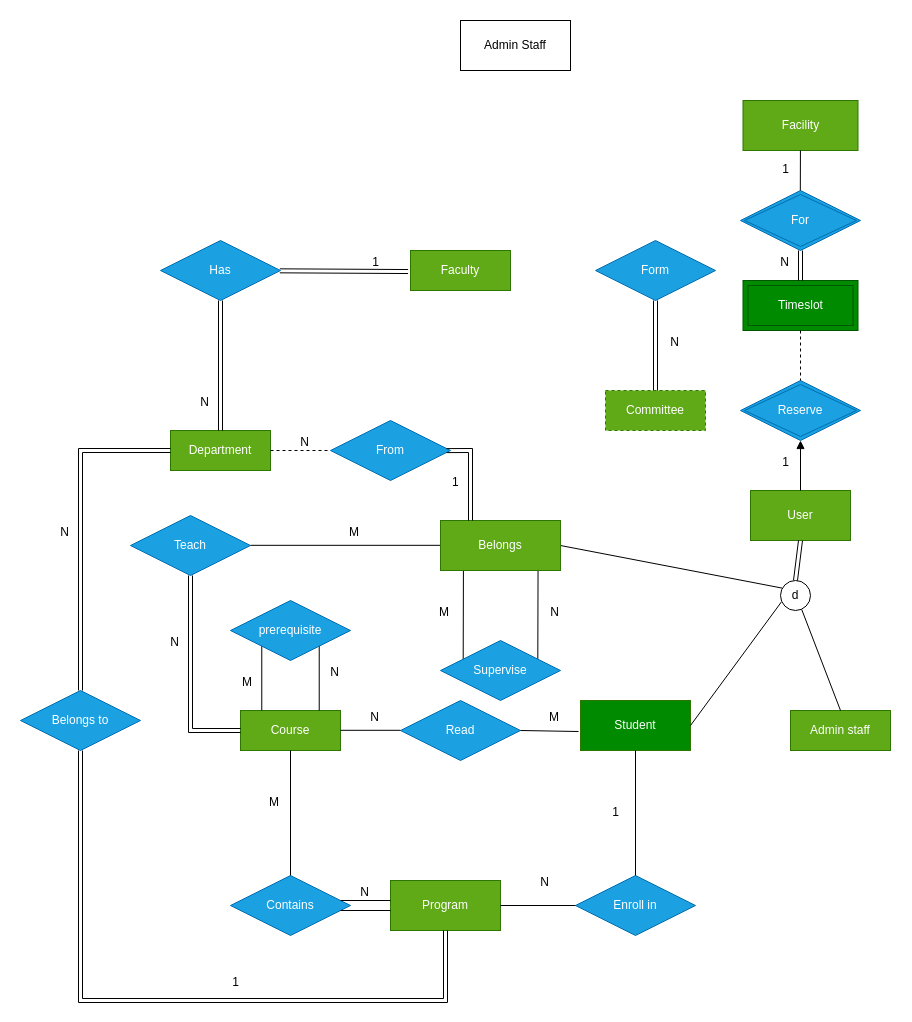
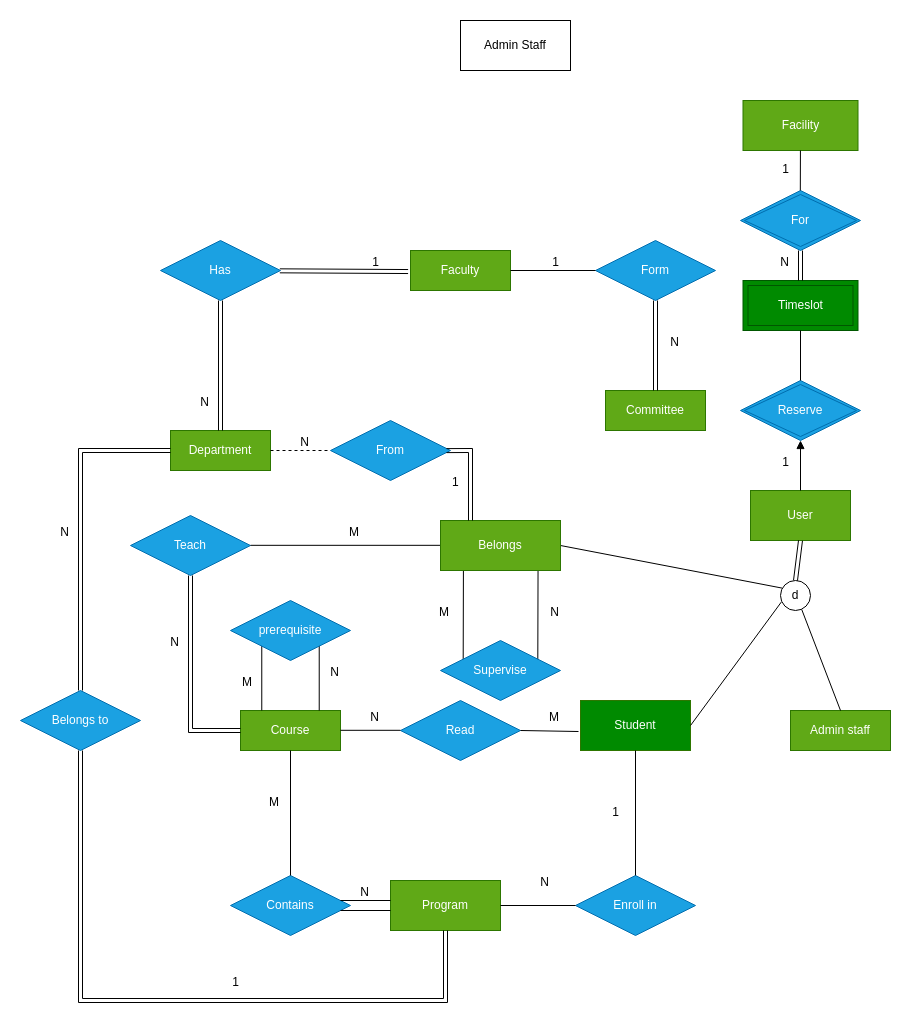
  <mxCell id="0" />
  <mxCell id="1" parent="0" />
  <mxCell id="2" value="User" style="rounded=0;whiteSpace=wrap;html=1;fillColor=#60a917;strokeColor=#2D7600;fontColor=#ffffff;" vertex="1" parent="1"><mxGeometry x="750" y="490" width="100" height="50" as="geometry" /></mxCell>
  <mxCell id="3" value="d" style="ellipse;whiteSpace=wrap;html=1;aspect=fixed;" vertex="1" parent="1"><mxGeometry x="780" y="580" width="30" height="30" as="geometry" /></mxCell>
  <mxCell id="4" value="Admin Staff" style="rounded=0;whiteSpace=wrap;html=1;" vertex="1" parent="1"><mxGeometry x="460" y="20" width="110" height="50" as="geometry" /></mxCell>
  <mxCell id="5" value="Student" style="rounded=0;whiteSpace=wrap;html=1;fillColor=#008a00;fontColor=#ffffff;strokeColor=#2D7600;" vertex="1" parent="1"><mxGeometry x="580" y="700" width="110" height="50" as="geometry" /></mxCell>
  <mxCell id="6" value="Timeslot" style="shape=ext;margin=3;double=1;whiteSpace=wrap;html=1;align=center;fillColor=#008a00;fontColor=#ffffff;strokeColor=#005700;" vertex="1" parent="1"><mxGeometry x="742.5" y="280" width="115" height="50" as="geometry" /></mxCell>
  <mxCell id="7" value="Reserve" style="shape=rhombus;double=1;perimeter=rhombusPerimeter;whiteSpace=wrap;html=1;align=center;fillColor=#1ba1e2;fontColor=#ffffff;strokeColor=#006EAF;" vertex="1" parent="1"><mxGeometry x="740" y="380" width="120" height="60" as="geometry" /></mxCell>
  <mxCell id="8" value="Facility" style="whiteSpace=wrap;html=1;align=center;fillColor=#60a917;fontColor=#ffffff;strokeColor=#2D7600;" vertex="1" parent="1"><mxGeometry x="742.5" y="100" width="115" height="50" as="geometry" /></mxCell>
  <mxCell id="9" value="For" style="shape=rhombus;double=1;perimeter=rhombusPerimeter;whiteSpace=wrap;html=1;align=center;fillColor=#1ba1e2;fontColor=#ffffff;strokeColor=#006EAF;" vertex="1" parent="1"><mxGeometry x="740" y="190" width="120" height="60" as="geometry" /></mxCell>
  <mxCell id="10" value="" style="endArrow=block;html=1;rounded=0;entryX=0.5;entryY=1;entryDx=0;entryDy=0;exitX=0.5;exitY=0;exitDx=0;exitDy=0;" edge="1" parent="1" source="2" target="7"><mxGeometry relative="1" as="geometry"><mxPoint x="570" y="490" as="sourcePoint" /><mxPoint x="730" y="490" as="targetPoint" /></mxGeometry></mxCell>
  <mxCell id="11" value="1" style="resizable=0;html=1;whiteSpace=wrap;align=right;verticalAlign=bottom;" connectable="0" vertex="1" parent="10"><mxGeometry x="1" relative="1" as="geometry"><mxPoint x="-10" y="30" as="offset" /></mxGeometry></mxCell>
- <mxCell id="12" value="" style="endArrow=none;html=1;rounded=0;entryX=0.5;entryY=0;entryDx=0;entryDy=0;exitX=0.5;exitY=1;exitDx=0;exitDy=0;dashed=1;" edge="1" parent="1" source="6" target="7"><mxGeometry relative="1" as="geometry"><mxPoint x="820" y="340" as="sourcePoint" /><mxPoint x="819" y="396" as="targetPoint" /></mxGeometry></mxCell>
+ <mxCell id="12" value="" style="endArrow=none;html=1;rounded=0;entryX=0.5;entryY=0;entryDx=0;entryDy=0;exitX=0.5;exitY=1;exitDx=0;exitDy=0;" edge="1" parent="1" source="6" target="7"><mxGeometry relative="1" as="geometry"><mxPoint x="820" y="340" as="sourcePoint" /><mxPoint x="819" y="396" as="targetPoint" /></mxGeometry></mxCell>
  <mxCell id="13" value="" style="endArrow=none;html=1;rounded=0;exitX=0.5;exitY=0;exitDx=0;exitDy=0;" edge="1" parent="1" target="8"><mxGeometry relative="1" as="geometry"><mxPoint x="799.82" y="190" as="sourcePoint" /><mxPoint x="799.82" y="160" as="targetPoint" /></mxGeometry></mxCell>
  <mxCell id="14" value="1" style="resizable=0;html=1;whiteSpace=wrap;align=right;verticalAlign=bottom;" connectable="0" vertex="1" parent="13"><mxGeometry x="1" relative="1" as="geometry"><mxPoint x="-10" y="27" as="offset" /></mxGeometry></mxCell>
  <mxCell id="15" value="Course" style="whiteSpace=wrap;html=1;align=center;fillColor=#60a917;fontColor=#ffffff;strokeColor=#2D7600;" vertex="1" parent="1"><mxGeometry x="240" y="710" width="100" height="40" as="geometry" /></mxCell>
  <mxCell id="16" value="Read" style="shape=rhombus;perimeter=rhombusPerimeter;whiteSpace=wrap;html=1;align=center;fillColor=#1ba1e2;fontColor=#ffffff;strokeColor=#006EAF;" vertex="1" parent="1"><mxGeometry x="400" y="700" width="120" height="60" as="geometry" /></mxCell>
  <mxCell id="17" value="" style="endArrow=none;html=1;rounded=0;exitX=1;exitY=0.5;exitDx=0;exitDy=0;" edge="1" parent="1" source="16"><mxGeometry relative="1" as="geometry"><mxPoint x="460" y="690" as="sourcePoint" /><mxPoint x="578" y="731" as="targetPoint" /></mxGeometry></mxCell>
  <mxCell id="18" value="M" style="resizable=0;html=1;whiteSpace=wrap;align=right;verticalAlign=bottom;" connectable="0" vertex="1" parent="17"><mxGeometry x="1" relative="1" as="geometry"><mxPoint x="-18" y="-6" as="offset" /></mxGeometry></mxCell>
  <mxCell id="19" value="" style="endArrow=none;html=1;rounded=0;entryX=0;entryY=0.5;entryDx=0;entryDy=0;exitX=1;exitY=0.5;exitDx=0;exitDy=0;" edge="1" parent="1"><mxGeometry relative="1" as="geometry"><mxPoint x="340" y="729.8" as="sourcePoint" /><mxPoint x="400" y="729.8" as="targetPoint" /></mxGeometry></mxCell>
  <mxCell id="20" value="N" style="resizable=0;html=1;whiteSpace=wrap;align=right;verticalAlign=bottom;" connectable="0" vertex="1" parent="19"><mxGeometry x="1" relative="1" as="geometry"><mxPoint x="-20" y="-5" as="offset" /></mxGeometry></mxCell>
  <mxCell id="21" value="" style="endArrow=none;html=1;rounded=0;entryX=0.027;entryY=0.719;entryDx=0;entryDy=0;entryPerimeter=0;exitX=1;exitY=0.5;exitDx=0;exitDy=0;" edge="1" parent="1" source="5" target="3"><mxGeometry relative="1" as="geometry"><mxPoint x="490" y="520" as="sourcePoint" /><mxPoint x="650" y="520" as="targetPoint" /></mxGeometry></mxCell>
  <mxCell id="22" value="Program" style="whiteSpace=wrap;html=1;align=center;fillColor=#60a917;fontColor=#ffffff;strokeColor=#2D7600;" vertex="1" parent="1"><mxGeometry x="390" y="880" width="110" height="50" as="geometry" /></mxCell>
  <mxCell id="23" value="Enroll in" style="shape=rhombus;perimeter=rhombusPerimeter;whiteSpace=wrap;html=1;align=center;fillColor=#1ba1e2;fontColor=#ffffff;strokeColor=#006EAF;" vertex="1" parent="1"><mxGeometry x="575" y="875" width="120" height="60" as="geometry" /></mxCell>
  <mxCell id="24" value="" style="endArrow=none;html=1;rounded=0;entryX=0.5;entryY=0;entryDx=0;entryDy=0;" edge="1" parent="1" source="5" target="23"><mxGeometry relative="1" as="geometry"><mxPoint x="470" y="730" as="sourcePoint" /><mxPoint x="630" y="730" as="targetPoint" /></mxGeometry></mxCell>
  <mxCell id="25" value="1" style="resizable=0;html=1;whiteSpace=wrap;align=right;verticalAlign=bottom;" connectable="0" vertex="1" parent="24"><mxGeometry x="1" relative="1" as="geometry"><mxPoint x="-15" y="-55" as="offset" /></mxGeometry></mxCell>
  <mxCell id="26" value="" style="endArrow=none;html=1;rounded=0;entryX=0;entryY=0.5;entryDx=0;entryDy=0;" edge="1" parent="1" source="22" target="23"><mxGeometry relative="1" as="geometry"><mxPoint x="470" y="730" as="sourcePoint" /><mxPoint x="590" y="905" as="targetPoint" /></mxGeometry></mxCell>
  <mxCell id="27" value="N" style="resizable=0;html=1;whiteSpace=wrap;align=right;verticalAlign=bottom;" connectable="0" vertex="1" parent="26"><mxGeometry x="1" relative="1" as="geometry"><mxPoint x="-25" y="-15" as="offset" /></mxGeometry></mxCell>
  <mxCell id="28" value="Contains" style="shape=rhombus;perimeter=rhombusPerimeter;whiteSpace=wrap;html=1;align=center;fillColor=#1ba1e2;fontColor=#ffffff;strokeColor=#006EAF;" vertex="1" parent="1"><mxGeometry x="230" y="875" width="120" height="60" as="geometry" /></mxCell>
  <mxCell id="29" value="" style="endArrow=none;html=1;rounded=0;" edge="1" parent="1"><mxGeometry relative="1" as="geometry"><mxPoint x="340" y="900" as="sourcePoint" /><mxPoint x="390" y="900" as="targetPoint" /></mxGeometry></mxCell>
  <mxCell id="30" value="N" style="resizable=0;html=1;whiteSpace=wrap;align=right;verticalAlign=bottom;" connectable="0" vertex="1" parent="29"><mxGeometry x="1" relative="1" as="geometry"><mxPoint x="-20" as="offset" /></mxGeometry></mxCell>
  <mxCell id="31" value="" style="endArrow=none;html=1;rounded=0;" edge="1" parent="1"><mxGeometry relative="1" as="geometry"><mxPoint x="340" y="910" as="sourcePoint" /><mxPoint x="390" y="910" as="targetPoint" /></mxGeometry></mxCell>
  <mxCell id="32" value="" style="endArrow=none;html=1;rounded=0;exitX=0.5;exitY=0;exitDx=0;exitDy=0;" edge="1" parent="1" source="28"><mxGeometry relative="1" as="geometry"><mxPoint x="310" y="860" as="sourcePoint" /><mxPoint x="290" y="750" as="targetPoint" /></mxGeometry></mxCell>
  <mxCell id="33" value="M" style="resizable=0;html=1;whiteSpace=wrap;align=right;verticalAlign=bottom;" connectable="0" vertex="1" parent="32"><mxGeometry x="1" relative="1" as="geometry"><mxPoint x="-10" y="60" as="offset" /></mxGeometry></mxCell>
  <mxCell id="34" value="" style="shape=link;html=1;rounded=0;width=57.442;entryX=0.5;entryY=0;entryDx=0;entryDy=0;" edge="1" parent="1" target="15"><mxGeometry relative="1" as="geometry"><mxPoint x="290" y="640" as="sourcePoint" /><mxPoint x="570" y="620" as="targetPoint" /></mxGeometry></mxCell>
  <mxCell id="35" value="M" style="resizable=0;html=1;whiteSpace=wrap;align=left;verticalAlign=bottom;" connectable="0" vertex="1" parent="34"><mxGeometry x="-1" relative="1" as="geometry"><mxPoint x="-50" y="50" as="offset" /></mxGeometry></mxCell>
  <mxCell id="36" value="N" style="resizable=0;html=1;whiteSpace=wrap;align=right;verticalAlign=bottom;" connectable="0" vertex="1" parent="34"><mxGeometry x="1" relative="1" as="geometry"><mxPoint x="50" y="-30" as="offset" /></mxGeometry></mxCell>
  <mxCell id="37" value="prerequisite" style="shape=rhombus;perimeter=rhombusPerimeter;whiteSpace=wrap;html=1;align=center;fillColor=#1ba1e2;fontColor=#ffffff;strokeColor=#006EAF;" vertex="1" parent="1"><mxGeometry x="230" y="600" width="120" height="60" as="geometry" /></mxCell>
  <mxCell id="38" value="Department" style="whiteSpace=wrap;html=1;align=center;fillColor=#60a917;fontColor=#ffffff;strokeColor=#2D7600;" vertex="1" parent="1"><mxGeometry x="170" y="430" width="100" height="40" as="geometry" /></mxCell>
  <mxCell id="39" value="Belongs to" style="shape=rhombus;perimeter=rhombusPerimeter;whiteSpace=wrap;html=1;align=center;fillColor=#1ba1e2;fontColor=#ffffff;strokeColor=#006EAF;" vertex="1" parent="1"><mxGeometry x="20" y="690" width="120" height="60" as="geometry" /></mxCell>
  <mxCell id="40" value="" style="shape=link;html=1;rounded=0;entryX=0.5;entryY=0;entryDx=0;entryDy=0;exitX=0;exitY=0.5;exitDx=0;exitDy=0;" edge="1" parent="1" source="38" target="39"><mxGeometry relative="1" as="geometry"><mxPoint x="-10" y="570" as="sourcePoint" /><mxPoint x="150" y="570" as="targetPoint" /><Array as="points"><mxPoint x="80" y="450" /></Array></mxGeometry></mxCell>
  <mxCell id="41" value="N" style="resizable=0;html=1;whiteSpace=wrap;align=right;verticalAlign=bottom;" connectable="0" vertex="1" parent="40"><mxGeometry x="1" relative="1" as="geometry"><mxPoint x="-10" y="-150" as="offset" /></mxGeometry></mxCell>
  <mxCell id="42" value="" style="shape=link;html=1;rounded=0;exitX=0.5;exitY=1;exitDx=0;exitDy=0;entryX=0.5;entryY=1;entryDx=0;entryDy=0;" edge="1" parent="1" source="39" target="22"><mxGeometry relative="1" as="geometry"><mxPoint x="60" y="935" as="sourcePoint" /><mxPoint x="220" y="935" as="targetPoint" /><Array as="points"><mxPoint x="80" y="1000" /><mxPoint x="445" y="1000" /></Array></mxGeometry></mxCell>
  <mxCell id="43" value="1" style="resizable=0;html=1;whiteSpace=wrap;align=right;verticalAlign=bottom;" connectable="0" vertex="1" parent="42"><mxGeometry x="1" relative="1" as="geometry"><mxPoint x="-205" y="60" as="offset" /></mxGeometry></mxCell>
  <mxCell id="44" value="Faculty" style="whiteSpace=wrap;html=1;align=center;fillColor=#60a917;fontColor=#ffffff;strokeColor=#2D7600;" vertex="1" parent="1"><mxGeometry x="410" y="250" width="100" height="40" as="geometry" /></mxCell>
  <mxCell id="45" value="Has" style="shape=rhombus;perimeter=rhombusPerimeter;whiteSpace=wrap;html=1;align=center;fillColor=#1ba1e2;fontColor=#ffffff;strokeColor=#006EAF;" vertex="1" parent="1"><mxGeometry y="240" width="120" height="60" as="geometry" x="160" /></mxCell>
  <mxCell id="46" value="" style="shape=link;html=1;rounded=0;exitX=0.5;exitY=1;exitDx=0;exitDy=0;entryX=0.5;entryY=0;entryDx=0;entryDy=0;" edge="1" parent="1" source="45" target="38"><mxGeometry relative="1" as="geometry"><mxPoint x="350" y="520" as="sourcePoint" /><mxPoint x="510" y="520" as="targetPoint" /></mxGeometry></mxCell>
  <mxCell id="47" value="N" style="resizable=0;html=1;whiteSpace=wrap;align=right;verticalAlign=bottom;" connectable="0" vertex="1" parent="46"><mxGeometry x="1" relative="1" as="geometry"><mxPoint x="-10" y="-20" as="offset" /></mxGeometry></mxCell>
  <mxCell id="48" value="" style="shape=link;html=1;rounded=0;entryX=-0.024;entryY=0.526;entryDx=0;entryDy=0;entryPerimeter=0;" edge="1" parent="1" source="45" target="44"><mxGeometry relative="1" as="geometry"><mxPoint x="210" y="390" as="sourcePoint" /><mxPoint x="370" y="390" as="targetPoint" /></mxGeometry></mxCell>
  <mxCell id="49" value="1" style="resizable=0;html=1;whiteSpace=wrap;align=right;verticalAlign=bottom;" connectable="0" vertex="1" parent="48"><mxGeometry x="1" relative="1" as="geometry"><mxPoint x="-27" y="-1" as="offset" /></mxGeometry></mxCell>
  <mxCell id="50" value="" style="shape=link;html=1;rounded=0;exitX=0.5;exitY=1;exitDx=0;exitDy=0;entryX=0.5;entryY=0;entryDx=0;entryDy=0;" edge="1" parent="1" source="9" target="6"><mxGeometry relative="1" as="geometry"><mxPoint x="650" y="360" as="sourcePoint" /><mxPoint x="810" y="360" as="targetPoint" /></mxGeometry></mxCell>
  <mxCell id="51" value="N" style="resizable=0;html=1;whiteSpace=wrap;align=right;verticalAlign=bottom;" connectable="0" vertex="1" parent="50"><mxGeometry x="1" relative="1" as="geometry"><mxPoint x="-10" y="-10" as="offset" /></mxGeometry></mxCell>
  <mxCell id="52" value="" style="shape=link;html=1;rounded=0;exitX=0.5;exitY=0;exitDx=0;exitDy=0;entryX=0.5;entryY=1;entryDx=0;entryDy=0;" edge="1" parent="1" source="3" target="2"><mxGeometry relative="1" as="geometry"><mxPoint x="650" y="560" as="sourcePoint" /><mxPoint x="810" y="560" as="targetPoint" /></mxGeometry></mxCell>
- <mxCell id="53" value="Committee" style="whiteSpace=wrap;html=1;align=center;fillColor=#60a917;fontColor=#ffffff;strokeColor=#2D7600;dashed=1;" vertex="1" parent="1"><mxGeometry x="605" y="390" width="100" height="40" as="geometry" /></mxCell>
+ <mxCell id="53" value="Committee" style="whiteSpace=wrap;html=1;align=center;fillColor=#60a917;fontColor=#ffffff;strokeColor=#2D7600;" vertex="1" parent="1"><mxGeometry x="605" y="390" width="100" height="40" as="geometry" /></mxCell>
  <mxCell id="54" value="Form" style="shape=rhombus;perimeter=rhombusPerimeter;whiteSpace=wrap;html=1;align=center;fillColor=#1ba1e2;fontColor=#ffffff;strokeColor=#006EAF;" vertex="1" parent="1"><mxGeometry x="595" y="240" width="120" height="60" as="geometry" /></mxCell>
+ <mxCell id="55" value="" style="endArrow=none;html=1;rounded=0;exitX=1;exitY=0.5;exitDx=0;exitDy=0;" edge="1" parent="1" source="44" target="54"><mxGeometry relative="1" as="geometry"><mxPoint x="480" y="490" as="sourcePoint" /><mxPoint x="640" y="490" as="targetPoint" /></mxGeometry></mxCell>
+ <mxCell id="56" value="1" style="resizable=0;html=1;whiteSpace=wrap;align=right;verticalAlign=bottom;" connectable="0" vertex="1" parent="55"><mxGeometry x="1" relative="1" as="geometry"><mxPoint x="-35" as="offset" /></mxGeometry></mxCell>
  <mxCell id="57" value="" style="shape=link;html=1;rounded=0;exitX=0.5;exitY=1;exitDx=0;exitDy=0;entryX=0.5;entryY=0;entryDx=0;entryDy=0;" edge="1" parent="1" source="54" target="53"><mxGeometry relative="1" as="geometry"><mxPoint x="480" y="490" as="sourcePoint" /><mxPoint x="640" y="490" as="targetPoint" /></mxGeometry></mxCell>
  <mxCell id="58" value="N" style="resizable=0;html=1;whiteSpace=wrap;align=right;verticalAlign=bottom;" connectable="0" vertex="1" parent="57"><mxGeometry x="1" relative="1" as="geometry"><mxPoint x="25" y="-40" as="offset" /></mxGeometry></mxCell>
  <mxCell id="59" value="Admin staff" style="whiteSpace=wrap;html=1;align=center;fillColor=#60a917;fontColor=#ffffff;strokeColor=#2D7600;" vertex="1" parent="1"><mxGeometry x="790" y="710" width="100" height="40" as="geometry" /></mxCell>
  <mxCell id="60" value="" style="endArrow=none;html=1;rounded=0;entryX=0.5;entryY=0;entryDx=0;entryDy=0;exitX=0.706;exitY=0.963;exitDx=0;exitDy=0;exitPerimeter=0;" edge="1" parent="1" source="3" target="59"><mxGeometry relative="1" as="geometry"><mxPoint x="798" y="606" as="sourcePoint" /><mxPoint x="570" y="630" as="targetPoint" /></mxGeometry></mxCell>
  <mxCell id="61" value="" style="endArrow=none;html=1;rounded=0;exitX=1;exitY=0.5;exitDx=0;exitDy=0;entryX=0.057;entryY=0.254;entryDx=0;entryDy=0;entryPerimeter=0;" edge="1" parent="1" source="70" target="3"><mxGeometry relative="1" as="geometry"><mxPoint x="520" y="680" as="sourcePoint" /><mxPoint x="780" y="587" as="targetPoint" /></mxGeometry></mxCell>
  <mxCell id="62" value="Teach" style="shape=rhombus;perimeter=rhombusPerimeter;whiteSpace=wrap;html=1;align=center;fillColor=#1ba1e2;fontColor=#ffffff;strokeColor=#006EAF;" vertex="1" parent="1"><mxGeometry x="130" y="515" width="120" height="60" as="geometry" /></mxCell>
  <mxCell id="63" value="" style="endArrow=none;html=1;rounded=0;exitX=1;exitY=0.5;exitDx=0;exitDy=0;entryX=0;entryY=0.5;entryDx=0;entryDy=0;" edge="1" parent="1"><mxGeometry relative="1" as="geometry"><mxPoint x="250" y="544.82" as="sourcePoint" /><mxPoint x="440" y="544.82" as="targetPoint" /></mxGeometry></mxCell>
  <mxCell id="64" value="M" style="resizable=0;html=1;whiteSpace=wrap;align=right;verticalAlign=bottom;" connectable="0" vertex="1" parent="63"><mxGeometry x="1" relative="1" as="geometry"><mxPoint x="-80" y="-5" as="offset" /></mxGeometry></mxCell>
  <mxCell id="65" value="" style="shape=link;html=1;rounded=0;exitX=0.5;exitY=1;exitDx=0;exitDy=0;entryX=0;entryY=0.5;entryDx=0;entryDy=0;" edge="1" parent="1" source="62" target="15"><mxGeometry relative="1" as="geometry"><mxPoint x="370" y="660" as="sourcePoint" /><mxPoint x="530" y="660" as="targetPoint" /><Array as="points"><mxPoint x="190" y="730" /></Array></mxGeometry></mxCell>
  <mxCell id="66" value="N" style="resizable=0;html=1;whiteSpace=wrap;align=right;verticalAlign=bottom;" connectable="0" vertex="1" parent="65"><mxGeometry x="1" relative="1" as="geometry"><mxPoint x="-60" y="-80" as="offset" /></mxGeometry></mxCell>
  <mxCell id="67" value="" style="shape=link;html=1;rounded=0;exitX=0.5;exitY=0;exitDx=0;exitDy=0;width=74.615;" edge="1" parent="1"><mxGeometry relative="1" as="geometry"><mxPoint x="500" y="660" as="sourcePoint" /><mxPoint x="500.26" y="560" as="targetPoint" /></mxGeometry></mxCell>
  <mxCell id="68" value="M" style="resizable=0;html=1;whiteSpace=wrap;align=left;verticalAlign=bottom;" connectable="0" vertex="1" parent="67"><mxGeometry x="-1" relative="1" as="geometry" /></mxCell>
  <mxCell id="69" value="N" style="resizable=0;html=1;whiteSpace=wrap;align=right;verticalAlign=bottom;" connectable="0" vertex="1" parent="67"><mxGeometry x="1" relative="1" as="geometry" /></mxCell>
  <mxCell id="70" value="Belongs" style="rounded=0;whiteSpace=wrap;html=1;fillColor=#60a917;fontColor=#ffffff;strokeColor=#2D7600;" vertex="1" parent="1"><mxGeometry x="440" y="520" width="120" height="50" as="geometry" /></mxCell>
  <mxCell id="71" value="Supervise" style="shape=rhombus;perimeter=rhombusPerimeter;whiteSpace=wrap;html=1;align=center;fillColor=#1ba1e2;fontColor=#ffffff;strokeColor=#006EAF;" vertex="1" parent="1"><mxGeometry x="440" y="640" width="120" height="60" as="geometry" /></mxCell>
  <mxCell id="72" value="M" style="resizable=0;html=1;whiteSpace=wrap;align=right;verticalAlign=bottom;" connectable="0" vertex="1" parent="1"><mxGeometry x="450" y="620" as="geometry" /></mxCell>
  <mxCell id="73" value="N" style="resizable=0;html=1;whiteSpace=wrap;align=right;verticalAlign=bottom;" connectable="0" vertex="1" parent="1"><mxGeometry x="560" y="620" as="geometry" /></mxCell>
  <mxCell id="74" value="From" style="shape=rhombus;perimeter=rhombusPerimeter;whiteSpace=wrap;html=1;align=center;fillColor=#1ba1e2;fontColor=#ffffff;strokeColor=#006EAF;" vertex="1" parent="1"><mxGeometry x="330" y="420" width="120" height="60" as="geometry" /></mxCell>
  <mxCell id="75" value="" style="shape=link;html=1;rounded=0;exitX=0.967;exitY=0.502;exitDx=0;exitDy=0;entryX=0.25;entryY=0;entryDx=0;entryDy=0;exitPerimeter=0;" edge="1" parent="1" source="74" target="70"><mxGeometry relative="1" as="geometry"><mxPoint x="380" y="510" as="sourcePoint" /><mxPoint x="460" y="530" as="targetPoint" /><Array as="points"><mxPoint x="470" y="450" /></Array></mxGeometry></mxCell>
  <mxCell id="76" value="1" style="resizable=0;html=1;whiteSpace=wrap;align=left;verticalAlign=bottom;" connectable="0" vertex="1" parent="75"><mxGeometry x="-1" relative="1" as="geometry"><mxPoint x="4" y="40" as="offset" /></mxGeometry></mxCell>
  <mxCell id="77" value="" style="endArrow=none;html=1;rounded=0;exitX=1;exitY=0.5;exitDx=0;exitDy=0;entryX=0;entryY=0.5;entryDx=0;entryDy=0;dashed=1;" edge="1" parent="1" source="38" target="74"><mxGeometry relative="1" as="geometry"><mxPoint x="260" y="500" as="sourcePoint" /><mxPoint x="420" y="500" as="targetPoint" /></mxGeometry></mxCell>
  <mxCell id="78" value="N" style="resizable=0;html=1;whiteSpace=wrap;align=right;verticalAlign=bottom;" connectable="0" vertex="1" parent="77"><mxGeometry x="1" relative="1" as="geometry"><mxPoint x="-20" as="offset" /></mxGeometry></mxCell>
